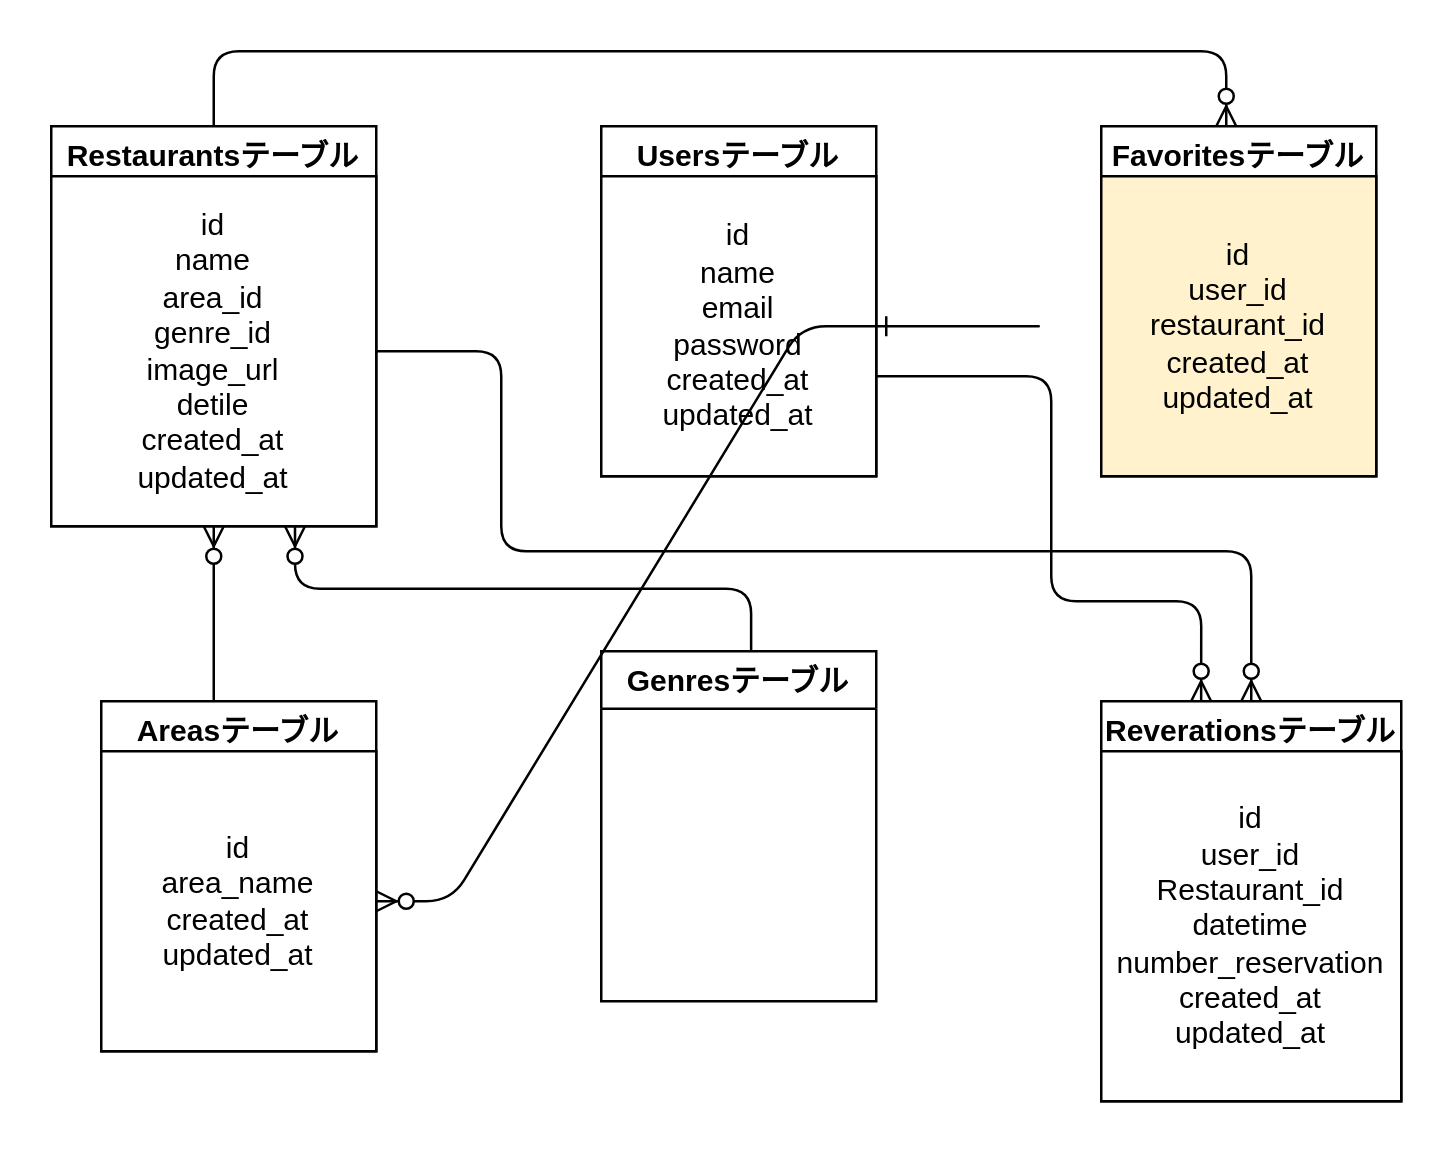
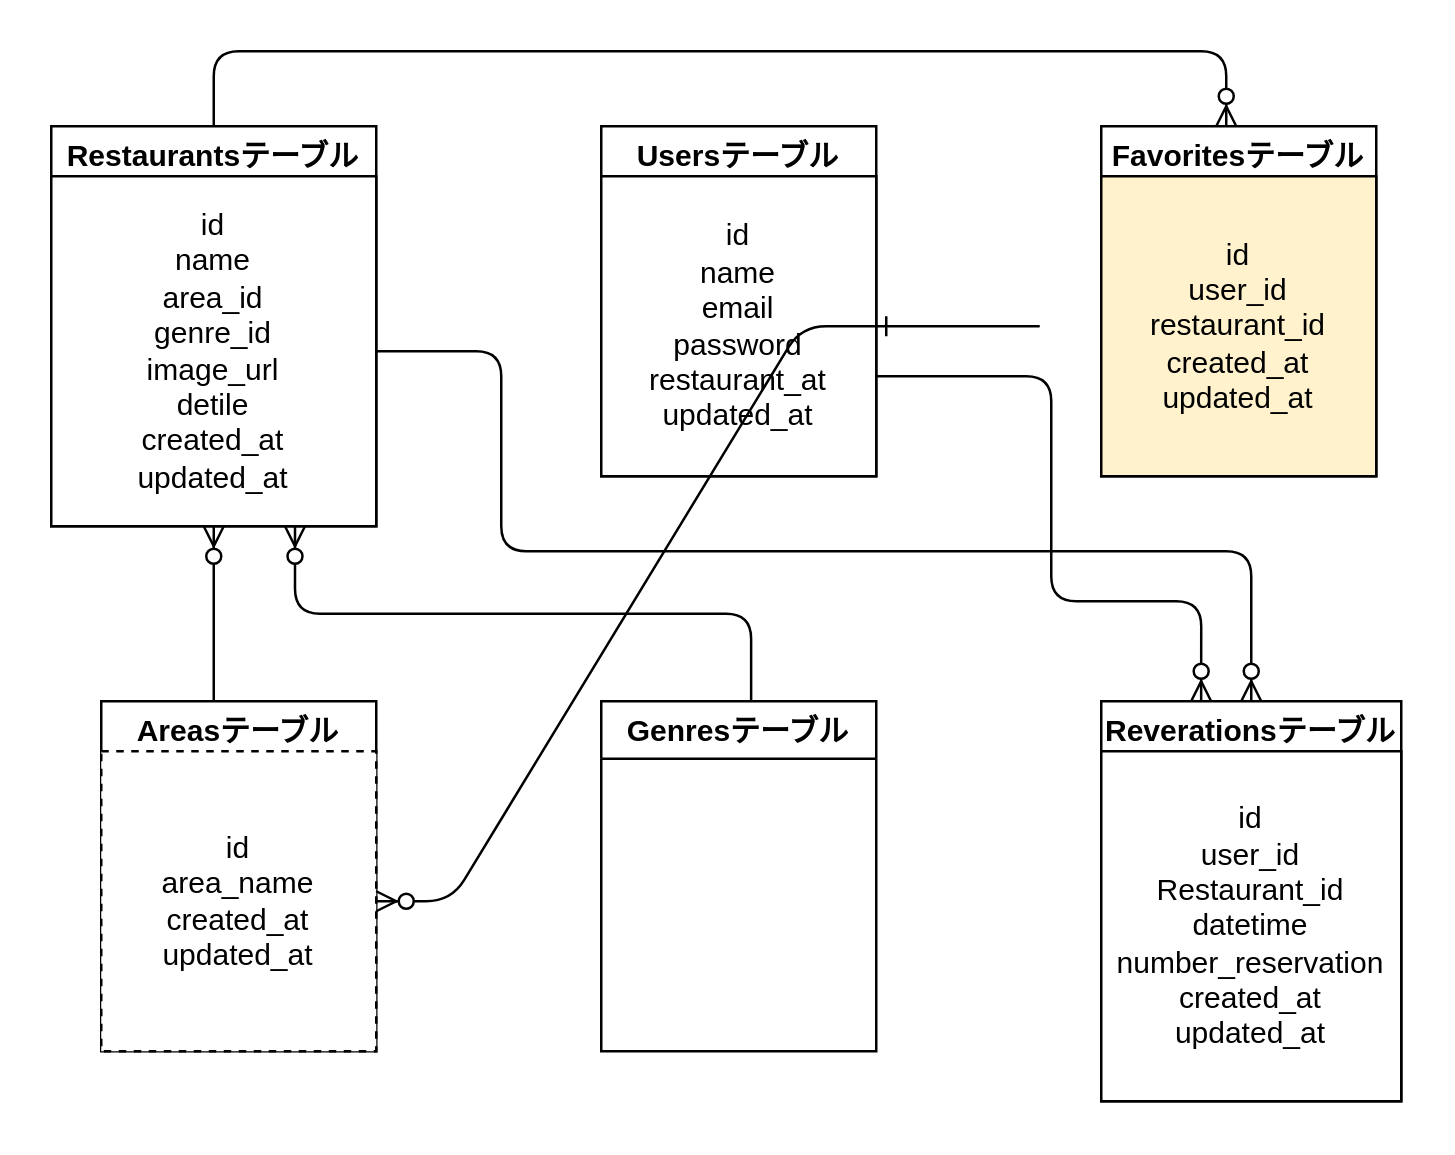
  <mxCell id="0" />
  <mxCell id="1" parent="0" />
  <mxCell id="2" value="Usersテーブル" style="swimlane;" parent="1" vertex="1"><mxGeometry x="240" y="50" width="110" height="140" as="geometry" /></mxCell>
- <mxCell id="3" value="id&lt;br&gt;name&lt;br&gt;email&lt;br&gt;password&lt;br&gt;created_at&lt;br&gt;updated_at" style="whiteSpace=wrap;html=1;" parent="2" vertex="1"><mxGeometry y="20" width="110" height="120" as="geometry" /></mxCell>
+ <mxCell id="3" value="id&lt;br&gt;name&lt;br&gt;email&lt;br&gt;password&lt;br&gt;restaurant_at&lt;br&gt;updated_at" style="whiteSpace=wrap;html=1;" parent="2" vertex="1"><mxGeometry y="20" width="110" height="120" as="geometry" /></mxCell>
  <mxCell id="4" value="Favoritesテーブル" style="swimlane;" parent="1" vertex="1"><mxGeometry x="440" y="50" width="110" height="140" as="geometry" /></mxCell>
  <mxCell id="5" value="id&lt;br&gt;user_id&lt;br&gt;restaurant_id&lt;br&gt;created_at&lt;br&gt;updated_at" style="whiteSpace=wrap;html=1;fillColor=#fff2cc;" parent="4" vertex="1"><mxGeometry y="20" width="110" height="120" as="geometry" /></mxCell>
  <mxCell id="6" value="Restaurantsテーブル" style="swimlane;" parent="1" vertex="1"><mxGeometry x="20" y="50" width="130" height="160" as="geometry" /></mxCell>
  <mxCell id="7" value="id&lt;br&gt;name&lt;br&gt;area_id&lt;br&gt;genre_id&lt;br&gt;image_url&lt;br&gt;detile&lt;br&gt;created_at&lt;br&gt;updated_at" style="whiteSpace=wrap;html=1;" parent="6" vertex="1"><mxGeometry y="20" width="130" height="140" as="geometry" /></mxCell>
- <mxCell id="8" value="Genresテーブル" style="swimlane;startSize=23;" parent="1" vertex="1"><mxGeometry x="240" y="260" width="110" height="140" as="geometry" /></mxCell>
+ <mxCell id="8" value="Genresテーブル" style="swimlane;startSize=23;" parent="1" vertex="1"><mxGeometry x="240" y="280" width="110" height="140" as="geometry" /></mxCell>
  <mxCell id="9" value="Areasテーブル" style="swimlane;startSize=23;" parent="1" vertex="1"><mxGeometry x="40" y="280" width="110" height="140" as="geometry" /></mxCell>
- <mxCell id="10" value="id&lt;br&gt;area_name&lt;br&gt;created_at&lt;br&gt;updated_at" style="whiteSpace=wrap;html=1;" parent="9" vertex="1"><mxGeometry y="20" width="110" height="120" as="geometry" /></mxCell>
+ <mxCell id="10" value="id&lt;br&gt;area_name&lt;br&gt;created_at&lt;br&gt;updated_at" style="whiteSpace=wrap;html=1;dashed=1;" parent="9" vertex="1"><mxGeometry y="20" width="110" height="120" as="geometry" /></mxCell>
  <mxCell id="11" value="" style="edgeStyle=entityRelationEdgeStyle;fontSize=12;html=1;endArrow=ERzeroToMany;endFill=1;exitX=1;exitY=0.5;exitDx=0;exitDy=0;" parent="1" source="3" target="10" edge="1"><mxGeometry width="100" height="100" relative="1" as="geometry"><mxPoint x="240" y="290" as="sourcePoint" /><mxPoint x="340" y="190" as="targetPoint" /></mxGeometry></mxCell>
  <mxCell id="12" value="" style="edgeStyle=entityRelationEdgeStyle;fontSize=12;html=1;endArrow=ERone;endFill=1;" parent="1" target="3" edge="1"><mxGeometry width="100" height="100" relative="1" as="geometry"><mxPoint x="390" y="130" as="sourcePoint" /><mxPoint x="380" y="110" as="targetPoint" /></mxGeometry></mxCell>
  <mxCell id="13" value="" style="edgeStyle=orthogonalEdgeStyle;fontSize=12;html=1;endArrow=ERzeroToMany;endFill=1;entryX=0.5;entryY=1;entryDx=0;entryDy=0;" parent="1" target="7" edge="1"><mxGeometry width="100" height="100" relative="1" as="geometry"><mxPoint x="85" y="280" as="sourcePoint" /><mxPoint x="30" y="250" as="targetPoint" /><Array as="points"><mxPoint x="85" y="260" /><mxPoint x="85" y="260" /></Array></mxGeometry></mxCell>
  <mxCell id="14" value="" style="edgeStyle=elbowEdgeStyle;fontSize=12;html=1;endArrow=ERzeroToMany;endFill=1;elbow=vertical;entryX=0.75;entryY=1;entryDx=0;entryDy=0;exitX=0.545;exitY=0;exitDx=0;exitDy=0;exitPerimeter=0;" parent="1" edge="1" target="7" source="8"><mxGeometry width="100" height="100" relative="1" as="geometry"><mxPoint x="300" y="270" as="sourcePoint" /><mxPoint x="110" y="216" as="targetPoint" /></mxGeometry></mxCell>
  <mxCell id="15" value="Reverationsテーブル" style="swimlane;" parent="1" vertex="1"><mxGeometry x="440" y="280" width="120" height="160" as="geometry" /></mxCell>
  <mxCell id="16" value="id&lt;br&gt;user_id&lt;br&gt;Restaurant_id&lt;br&gt;datetime&lt;br&gt;number_reservation&lt;br&gt;created_at&lt;br&gt;updated_at" style="whiteSpace=wrap;html=1;" parent="15" vertex="1"><mxGeometry y="20" width="120" height="140" as="geometry" /></mxCell>
  <mxCell id="17" value="" style="fontSize=12;html=1;endArrow=ERzeroToMany;endFill=1;entryX=0.333;entryY=0;entryDx=0;entryDy=0;edgeStyle=orthogonalEdgeStyle;entryPerimeter=0;" parent="1" target="15" edge="1"><mxGeometry width="100" height="100" relative="1" as="geometry"><mxPoint x="350" y="150" as="sourcePoint" /><mxPoint x="510" y="230" as="targetPoint" /><Array as="points"><mxPoint x="420" y="150" /><mxPoint x="420" y="240" /><mxPoint x="480" y="240" /></Array></mxGeometry></mxCell>
  <mxCell id="18" value="" style="edgeStyle=elbowEdgeStyle;fontSize=12;html=1;endArrow=ERzeroToMany;endFill=1;elbow=vertical;exitX=0.5;exitY=0;exitDx=0;exitDy=0;" parent="1" source="6" edge="1"><mxGeometry width="100" height="100" relative="1" as="geometry"><mxPoint x="560" y="20" as="sourcePoint" /><mxPoint x="490" y="50" as="targetPoint" /><Array as="points"><mxPoint x="290" y="20" /><mxPoint x="290" y="20" /></Array></mxGeometry></mxCell>
  <mxCell id="19" value="" style="edgeStyle=orthogonalEdgeStyle;fontSize=12;html=1;endArrow=ERzeroToMany;endFill=1;exitX=1;exitY=0.5;exitDx=0;exitDy=0;exitPerimeter=0;" parent="1" source="7" target="15" edge="1"><mxGeometry width="100" height="100" relative="1" as="geometry"><mxPoint x="660" y="220" as="sourcePoint" /><mxPoint x="560" y="220" as="targetPoint" /><Array as="points"><mxPoint x="200" y="140" /><mxPoint x="200" y="220" /><mxPoint x="500" y="220" /></Array></mxGeometry></mxCell>
